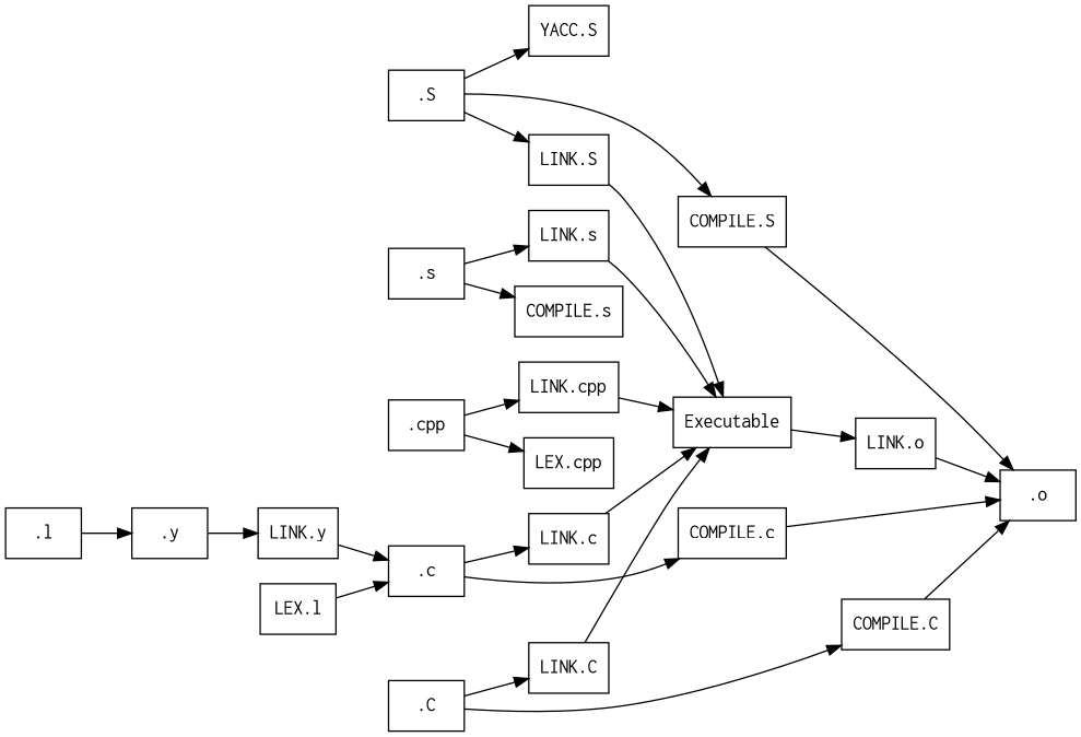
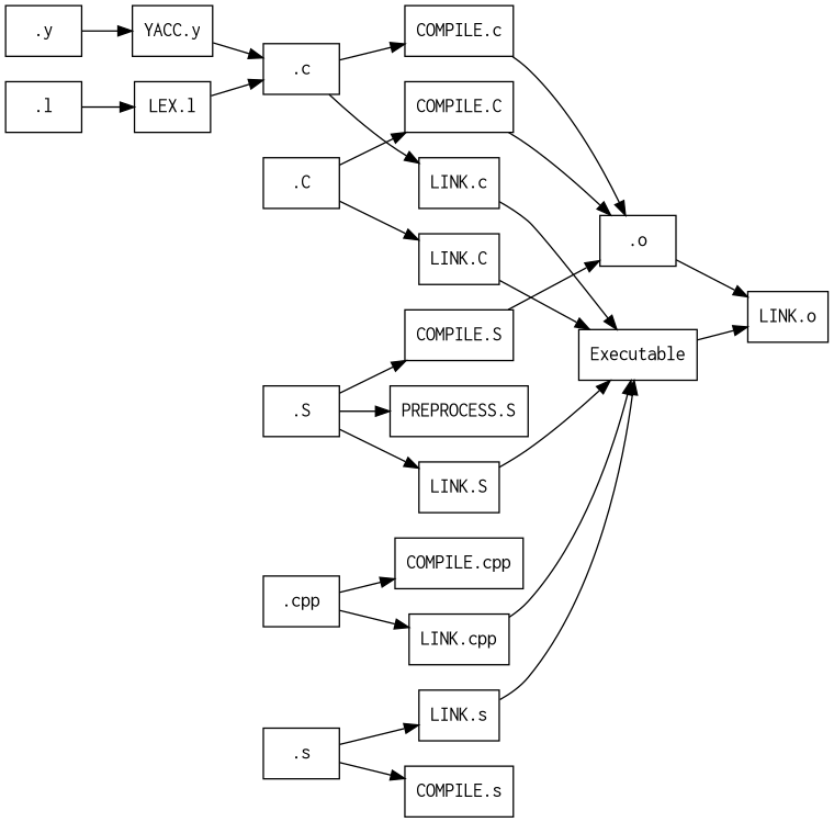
  digraph {
    rankdir=LR
    node [fontname=Courier shape=box]
    n1 [label="LINK.s"]
    n2 [label=Executable]
    n3 [label="LINK.o"]
    n4 [label="LINK.S"]
    n5 [label="LINK.cpp"]
    n6 [label="LINK.c"]
    n7 [label="LINK.C"]
    n8 [label=".s"]
    n9 [label="COMPILE.s"]
    n10 [label=".S"]
-   n11 [label="YACC.S"]
+   n11 [label="PREPROCESS.S"]
    n12 [label="COMPILE.S"]
    n13 [label=".o"]
    n14 [label=".cpp"]
-   n15 [label="LEX.cpp"]
+   n15 [label="COMPILE.cpp"]
    n16 [label=".C"]
    n17 [label="COMPILE.C"]
    n18 [label=".c"]
    n19 [label="COMPILE.c"]
    n20 [label=".y"]
-   n21 [label="LINK.y"]
+   n21 [label="YACC.y"]
    n22 [label=".l"]
    n23 [label="LEX.l"]
    n1 -> n2
    n2 -> n3
    n4 -> n2
    n5 -> n2
    n6 -> n2
    n7 -> n2
    n8 -> n1
    n8 -> n9
    n10 -> n4
    n10 -> n11
    n10 -> n12
    n12 -> n13
-   n3 -> n13
+   n13 -> n3
    n14 -> n5
    n14 -> n15
    n16 -> n7
    n16 -> n17
    n17 -> n13
    n18 -> n6
    n18 -> n19
    n19 -> n13
    n20 -> n21
    n21 -> n18
-   n22 -> n20
+   n22 -> n23
    n23 -> n18
  }
